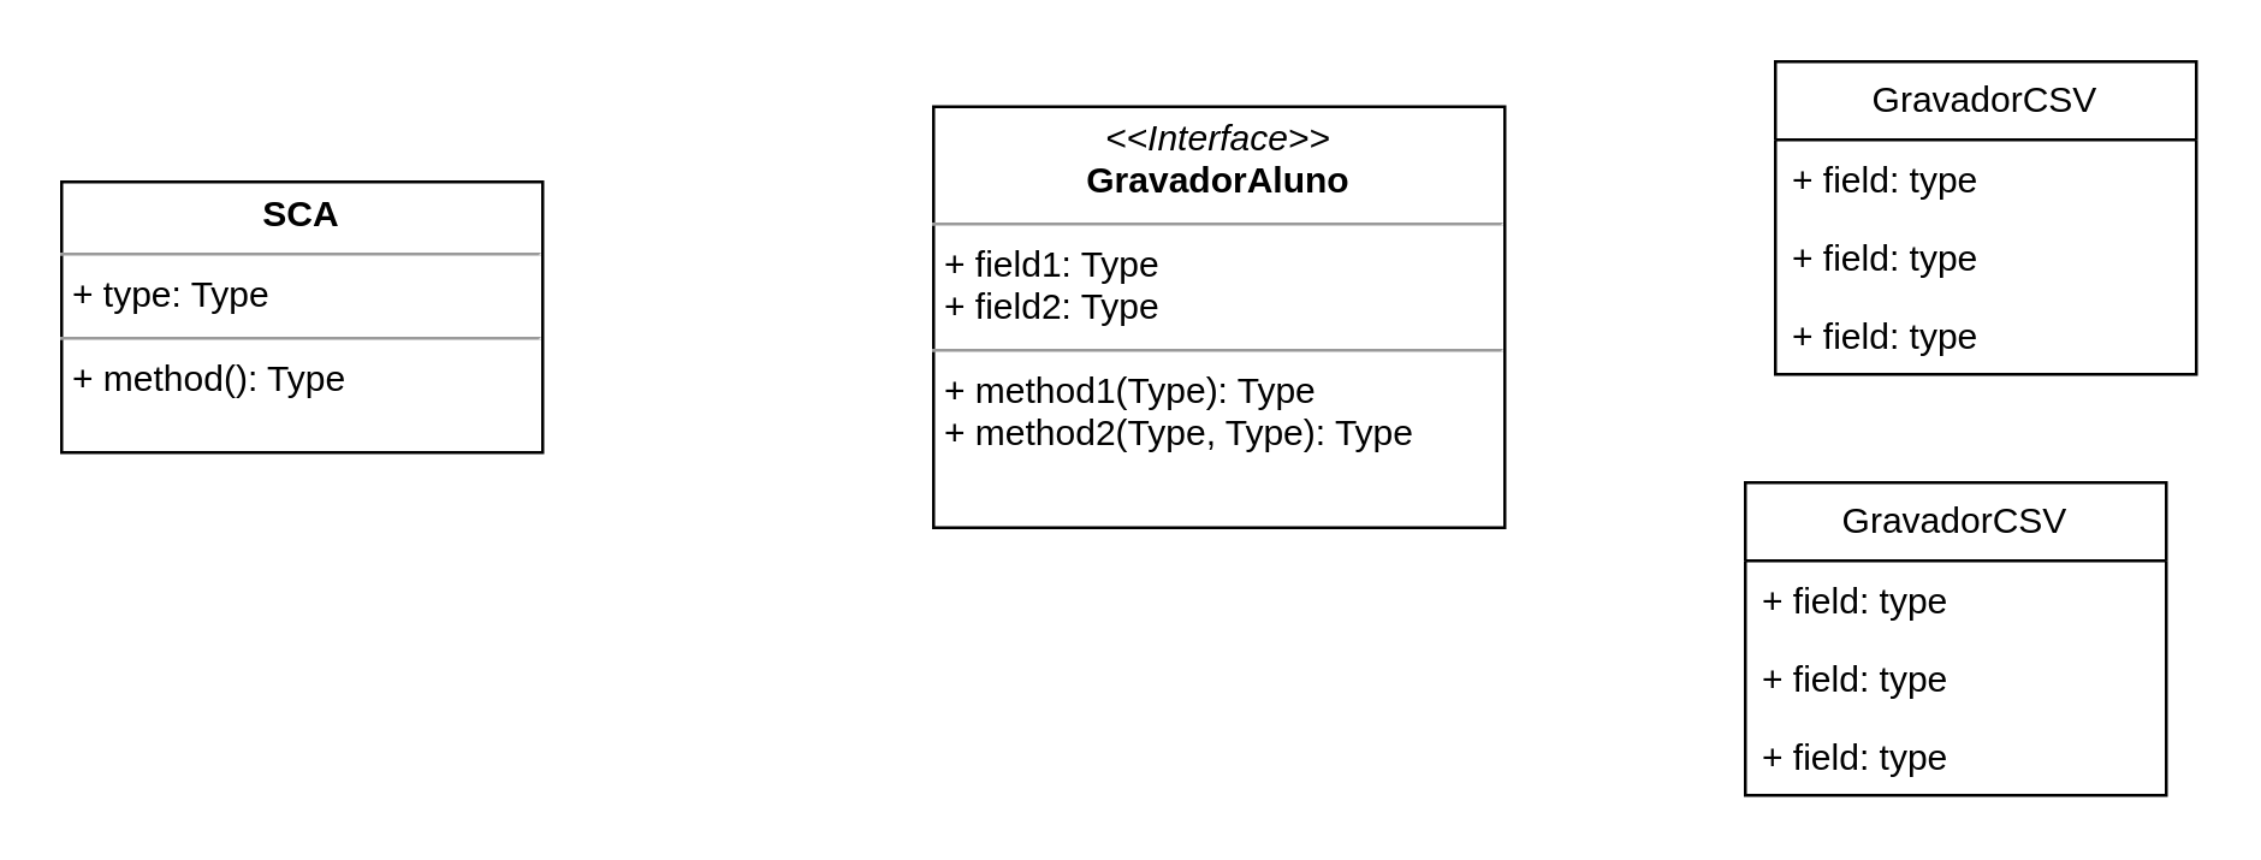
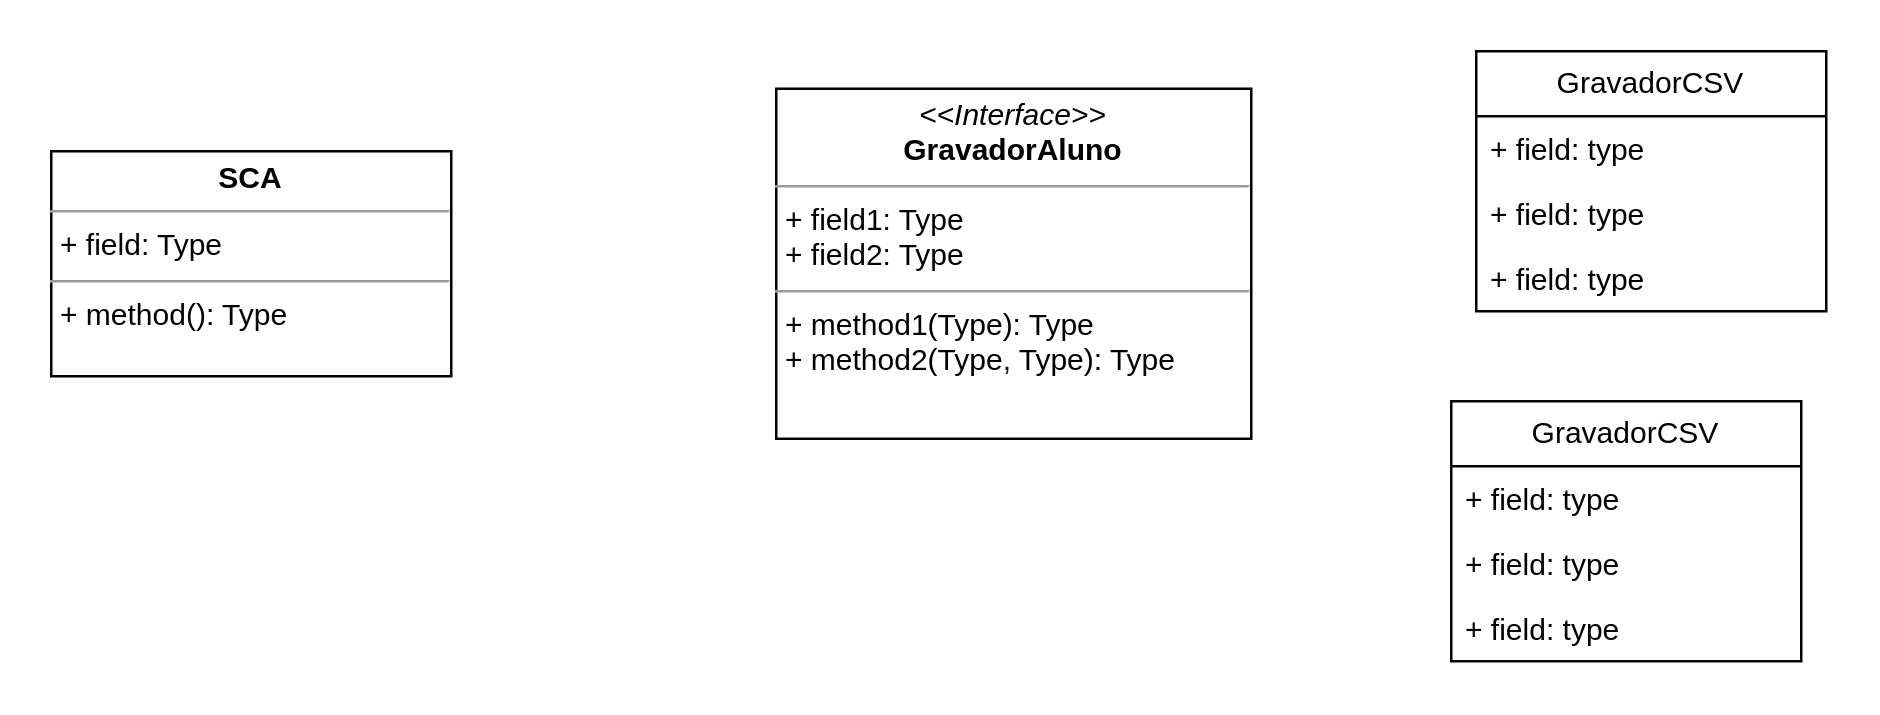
  <mxCell id="0" />
  <mxCell id="1" parent="0" />
- <mxCell id="2" value="&lt;p style=&quot;margin:0px;margin-top:4px;text-align:center;&quot;&gt;&lt;b&gt;SCA&lt;/b&gt;&lt;/p&gt;&lt;hr size=&quot;1&quot;&gt;&lt;p style=&quot;margin:0px;margin-left:4px;&quot;&gt;+ type: Type&lt;/p&gt;&lt;hr size=&quot;1&quot;&gt;&lt;p style=&quot;margin:0px;margin-left:4px;&quot;&gt;+ method(): Type&lt;/p&gt;" style="verticalAlign=top;align=left;overflow=fill;html=1;whiteSpace=wrap;" vertex="1" parent="1"><mxGeometry x="20" y="60" width="160" height="90" as="geometry" /></mxCell>
+ <mxCell id="2" value="&lt;p style=&quot;margin:0px;margin-top:4px;text-align:center;&quot;&gt;&lt;b&gt;SCA&lt;/b&gt;&lt;/p&gt;&lt;hr size=&quot;1&quot;&gt;&lt;p style=&quot;margin:0px;margin-left:4px;&quot;&gt;+ field: Type&lt;/p&gt;&lt;hr size=&quot;1&quot;&gt;&lt;p style=&quot;margin:0px;margin-left:4px;&quot;&gt;+ method(): Type&lt;/p&gt;" style="verticalAlign=top;align=left;overflow=fill;html=1;whiteSpace=wrap;" vertex="1" parent="1"><mxGeometry x="20" y="60" width="160" height="90" as="geometry" /></mxCell>
  <mxCell id="3" value="&lt;p style=&quot;margin:0px;margin-top:4px;text-align:center;&quot;&gt;&lt;i&gt;&amp;lt;&amp;lt;Interface&amp;gt;&amp;gt;&lt;/i&gt;&lt;br&gt;&lt;b&gt;GravadorAluno&lt;/b&gt;&lt;/p&gt;&lt;hr size=&quot;1&quot;&gt;&lt;p style=&quot;margin:0px;margin-left:4px;&quot;&gt;+ field1: Type&lt;br&gt;+ field2: Type&lt;/p&gt;&lt;hr size=&quot;1&quot;&gt;&lt;p style=&quot;margin:0px;margin-left:4px;&quot;&gt;+ method1(Type): Type&lt;br&gt;+ method2(Type, Type): Type&lt;/p&gt;" style="verticalAlign=top;align=left;overflow=fill;html=1;whiteSpace=wrap;" vertex="1" parent="1"><mxGeometry x="310" y="35" width="190" height="140" as="geometry" /></mxCell>
  <mxCell id="4" value="GravadorCSV" style="swimlane;fontStyle=0;childLayout=stackLayout;horizontal=1;startSize=26;fillColor=none;horizontalStack=0;resizeParent=1;resizeParentMax=0;resizeLast=0;collapsible=1;marginBottom=0;whiteSpace=wrap;html=1;" vertex="1" parent="1"><mxGeometry x="590" y="20" width="140" height="104" as="geometry" /></mxCell>
  <mxCell id="5" value="+ field: type" style="text;strokeColor=none;fillColor=none;align=left;verticalAlign=top;spacingLeft=4;spacingRight=4;overflow=hidden;rotatable=0;points=[[0,0.5],[1,0.5]];portConstraint=eastwest;whiteSpace=wrap;html=1;" vertex="1" parent="4"><mxGeometry y="26" width="140" height="26" as="geometry" /></mxCell>
  <mxCell id="6" value="+ field: type" style="text;strokeColor=none;fillColor=none;align=left;verticalAlign=top;spacingLeft=4;spacingRight=4;overflow=hidden;rotatable=0;points=[[0,0.5],[1,0.5]];portConstraint=eastwest;whiteSpace=wrap;html=1;" vertex="1" parent="4"><mxGeometry y="52" width="140" height="26" as="geometry" /></mxCell>
  <mxCell id="7" value="+ field: type" style="text;strokeColor=none;fillColor=none;align=left;verticalAlign=top;spacingLeft=4;spacingRight=4;overflow=hidden;rotatable=0;points=[[0,0.5],[1,0.5]];portConstraint=eastwest;whiteSpace=wrap;html=1;" vertex="1" parent="4"><mxGeometry y="78" width="140" height="26" as="geometry" /></mxCell>
  <mxCell id="8" value="GravadorCSV" style="swimlane;fontStyle=0;childLayout=stackLayout;horizontal=1;startSize=26;fillColor=none;horizontalStack=0;resizeParent=1;resizeParentMax=0;resizeLast=0;collapsible=1;marginBottom=0;whiteSpace=wrap;html=1;" vertex="1" parent="1"><mxGeometry x="580" y="160" width="140" height="104" as="geometry" /></mxCell>
  <mxCell id="9" value="+ field: type" style="text;strokeColor=none;fillColor=none;align=left;verticalAlign=top;spacingLeft=4;spacingRight=4;overflow=hidden;rotatable=0;points=[[0,0.5],[1,0.5]];portConstraint=eastwest;whiteSpace=wrap;html=1;" vertex="1" parent="8"><mxGeometry y="26" width="140" height="26" as="geometry" /></mxCell>
  <mxCell id="10" value="+ field: type" style="text;strokeColor=none;fillColor=none;align=left;verticalAlign=top;spacingLeft=4;spacingRight=4;overflow=hidden;rotatable=0;points=[[0,0.5],[1,0.5]];portConstraint=eastwest;whiteSpace=wrap;html=1;" vertex="1" parent="8"><mxGeometry y="52" width="140" height="26" as="geometry" /></mxCell>
  <mxCell id="11" value="+ field: type" style="text;strokeColor=none;fillColor=none;align=left;verticalAlign=top;spacingLeft=4;spacingRight=4;overflow=hidden;rotatable=0;points=[[0,0.5],[1,0.5]];portConstraint=eastwest;whiteSpace=wrap;html=1;" vertex="1" parent="8"><mxGeometry y="78" width="140" height="26" as="geometry" /></mxCell>
